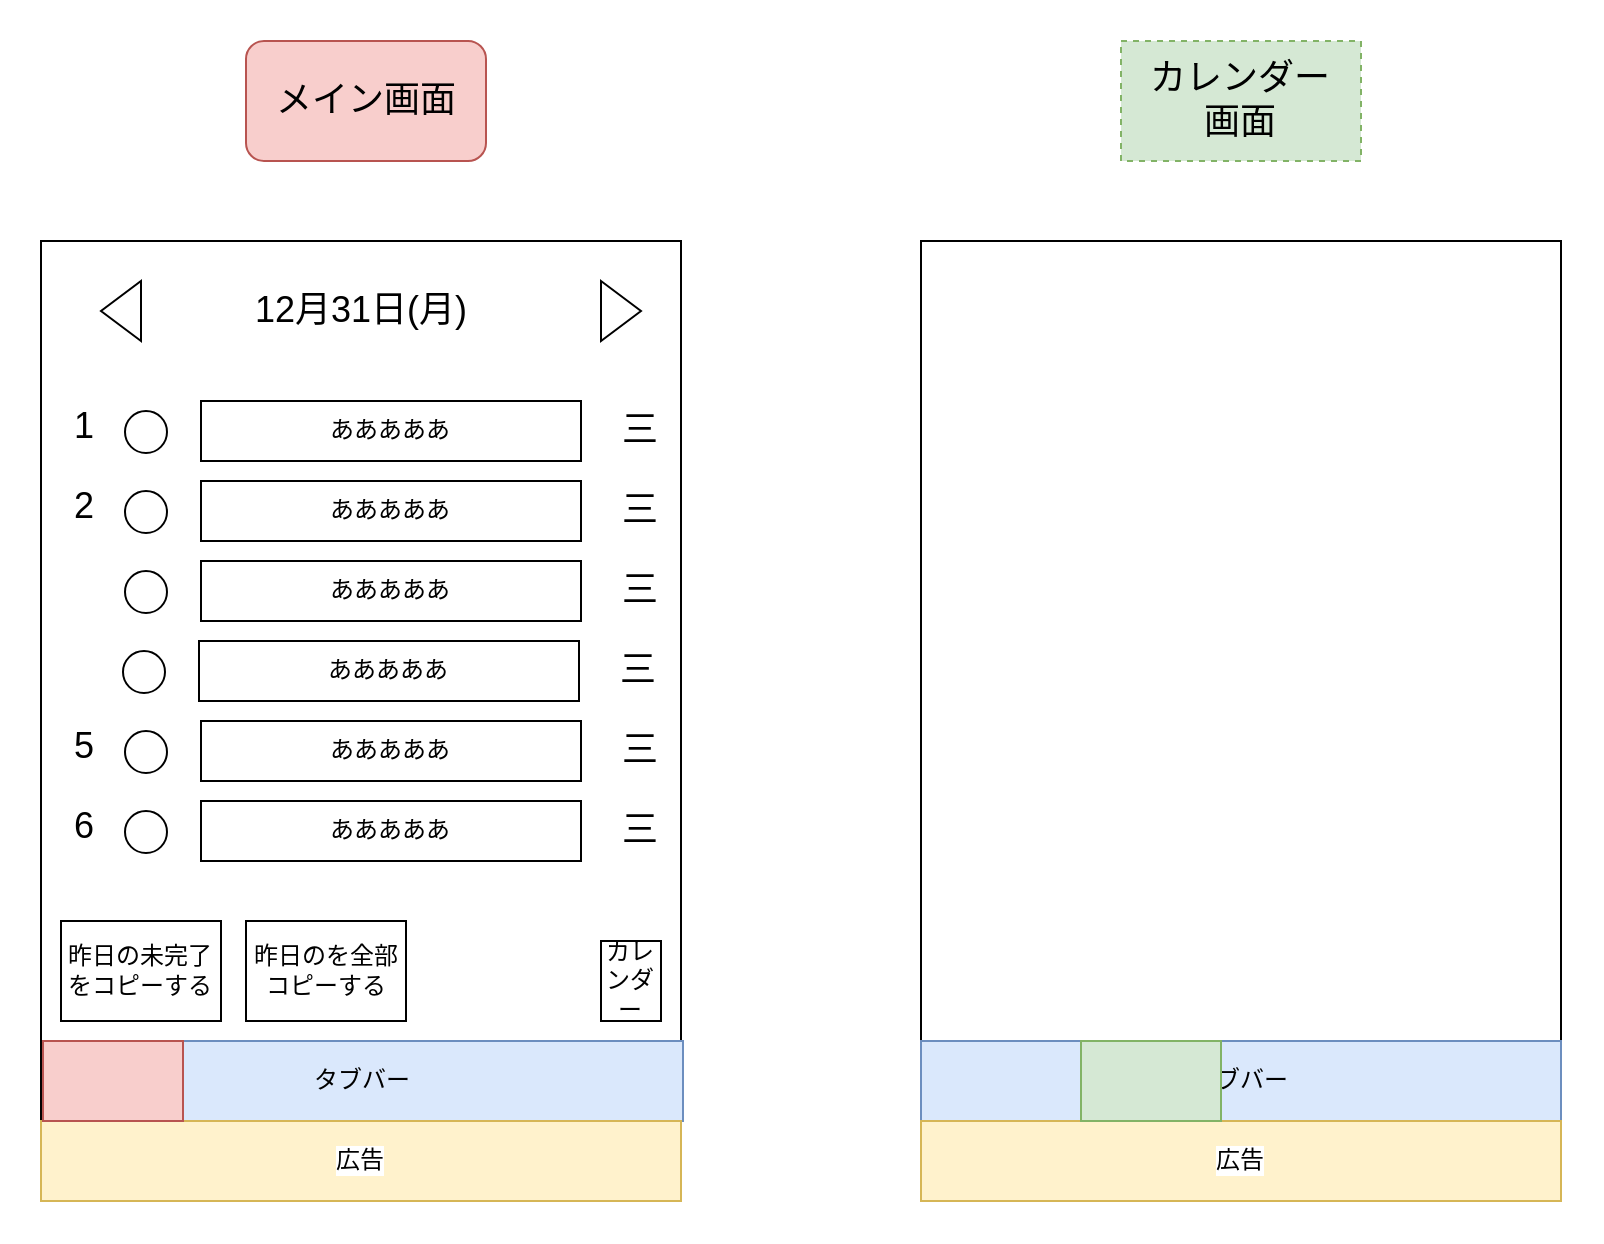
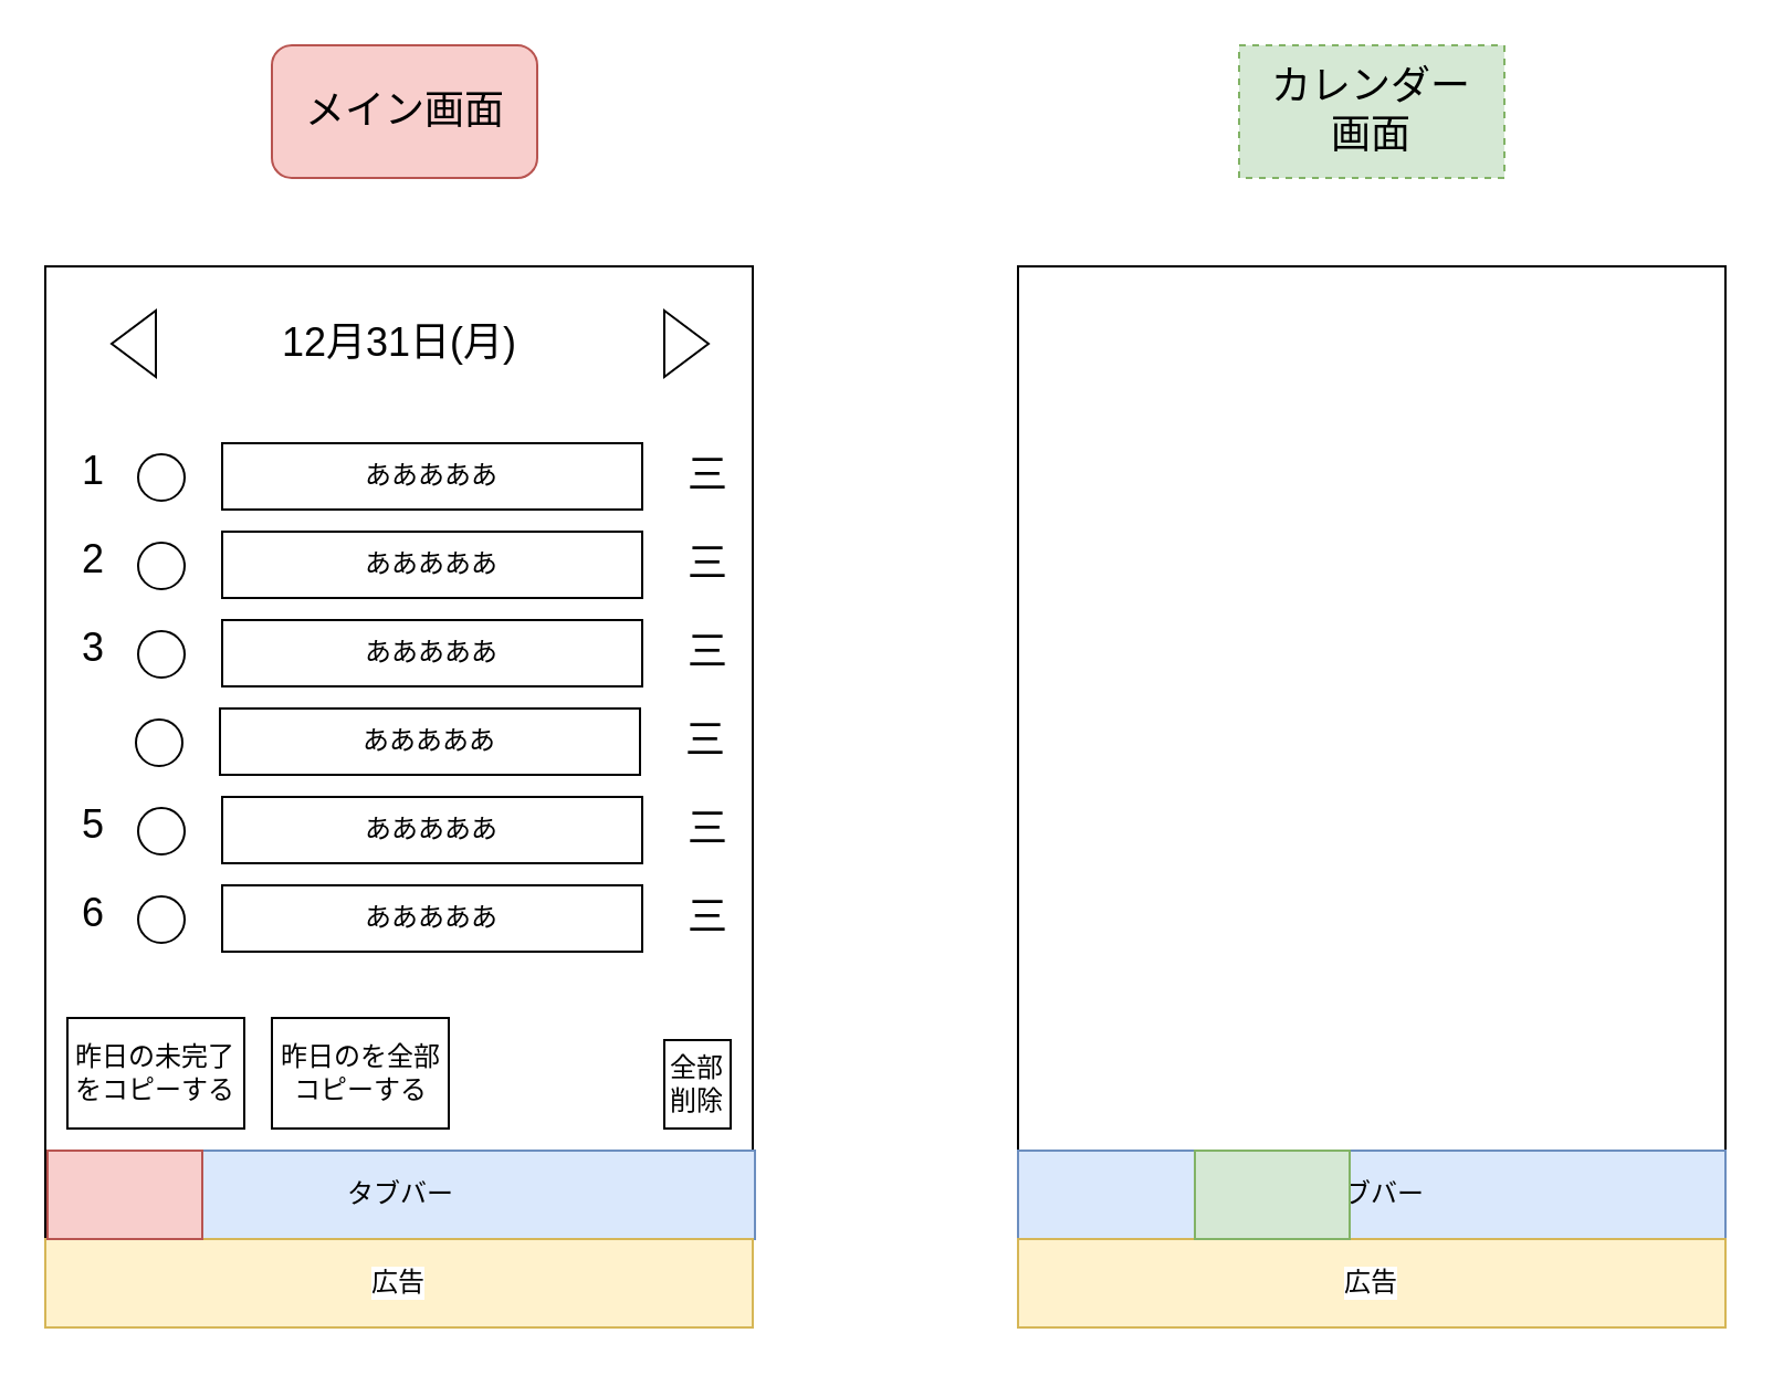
  <mxCell id="0" />
  <mxCell id="1" parent="0" />
  <mxCell id="2" value="" style="rounded=0;whiteSpace=wrap;html=1;" parent="1" vertex="1"><mxGeometry x="20" y="120" width="320" height="480" as="geometry" /></mxCell>
  <mxCell id="3" value="タブバー" style="rounded=0;whiteSpace=wrap;html=1;fillColor=#dae8fc;strokeColor=#6c8ebf;" vertex="1" parent="1"><mxGeometry x="21" y="520" width="320" height="40" as="geometry" /></mxCell>
  <mxCell id="4" value="" style="rounded=0;whiteSpace=wrap;html=1;" vertex="1" parent="1"><mxGeometry x="460" y="120" width="320" height="480" as="geometry" /></mxCell>
  <mxCell id="5" value="タブバー" style="rounded=0;whiteSpace=wrap;html=1;fillColor=#dae8fc;strokeColor=#6c8ebf;" vertex="1" parent="1"><mxGeometry x="460" y="520" width="320" height="40" as="geometry" /></mxCell>
  <mxCell id="6" value="" style="ellipse;whiteSpace=wrap;html=1;aspect=fixed;" vertex="1" parent="1"><mxGeometry x="62" y="205" width="21" height="21" as="geometry" /></mxCell>
  <mxCell id="7" value="1" style="text;html=1;strokeColor=none;fillColor=none;align=center;verticalAlign=middle;whiteSpace=wrap;rounded=0;fontSize=18;" vertex="1" parent="1"><mxGeometry x="22" y="203" width="40" height="20" as="geometry" /></mxCell>
  <mxCell id="8" value="あああああ" style="rounded=0;whiteSpace=wrap;html=1;" vertex="1" parent="1"><mxGeometry x="100" y="200" width="190" height="30" as="geometry" /></mxCell>
  <mxCell id="9" value="12月31日(月)" style="text;html=1;strokeColor=none;fillColor=none;align=center;verticalAlign=middle;whiteSpace=wrap;rounded=0;fontSize=18;" vertex="1" parent="1"><mxGeometry x="122.5" y="140" width="115" height="30" as="geometry" /></mxCell>
  <mxCell id="10" value="" style="triangle;whiteSpace=wrap;html=1;fontSize=18;" vertex="1" parent="1"><mxGeometry x="300" y="140" width="20" height="30" as="geometry" /></mxCell>
  <mxCell id="11" value="" style="triangle;whiteSpace=wrap;html=1;fontSize=18;rotation=-180;" vertex="1" parent="1"><mxGeometry x="50" y="140" width="20" height="30" as="geometry" /></mxCell>
  <mxCell id="12" value="三" style="text;html=1;strokeColor=none;fillColor=none;align=center;verticalAlign=middle;whiteSpace=wrap;rounded=0;fontSize=18;" vertex="1" parent="1"><mxGeometry x="300" y="205" width="40" height="20" as="geometry" /></mxCell>
  <mxCell id="13" value="" style="ellipse;whiteSpace=wrap;html=1;aspect=fixed;" vertex="1" parent="1"><mxGeometry x="62" y="245" width="21" height="21" as="geometry" /></mxCell>
  <mxCell id="14" value="2" style="text;html=1;strokeColor=none;fillColor=none;align=center;verticalAlign=middle;whiteSpace=wrap;rounded=0;fontSize=18;" vertex="1" parent="1"><mxGeometry x="22" y="243" width="40" height="20" as="geometry" /></mxCell>
  <mxCell id="15" value="あああああ" style="rounded=0;whiteSpace=wrap;html=1;" vertex="1" parent="1"><mxGeometry x="100" y="240" width="190" height="30" as="geometry" /></mxCell>
  <mxCell id="16" value="三" style="text;html=1;strokeColor=none;fillColor=none;align=center;verticalAlign=middle;whiteSpace=wrap;rounded=0;fontSize=18;" vertex="1" parent="1"><mxGeometry x="300" y="245" width="40" height="20" as="geometry" /></mxCell>
  <mxCell id="17" value="" style="ellipse;whiteSpace=wrap;html=1;aspect=fixed;" vertex="1" parent="1"><mxGeometry x="62" y="285" width="21" height="21" as="geometry" /></mxCell>
+ <mxCell id="18" value="3" style="text;html=1;strokeColor=none;fillColor=none;align=center;verticalAlign=middle;whiteSpace=wrap;rounded=0;fontSize=18;" vertex="1" parent="1"><mxGeometry x="22" y="283" width="40" height="20" as="geometry" /></mxCell>
  <mxCell id="19" value="あああああ" style="rounded=0;whiteSpace=wrap;html=1;" vertex="1" parent="1"><mxGeometry x="100" y="280" width="190" height="30" as="geometry" /></mxCell>
  <mxCell id="20" value="三" style="text;html=1;strokeColor=none;fillColor=none;align=center;verticalAlign=middle;whiteSpace=wrap;rounded=0;fontSize=18;" vertex="1" parent="1"><mxGeometry x="300" y="285" width="40" height="20" as="geometry" /></mxCell>
  <mxCell id="21" value="" style="ellipse;whiteSpace=wrap;html=1;aspect=fixed;" vertex="1" parent="1"><mxGeometry x="61" y="325" width="21" height="21" as="geometry" /></mxCell>
  <mxCell id="22" value="あああああ" style="rounded=0;whiteSpace=wrap;html=1;" vertex="1" parent="1"><mxGeometry x="99" y="320" width="190" height="30" as="geometry" /></mxCell>
  <mxCell id="23" value="三" style="text;html=1;strokeColor=none;fillColor=none;align=center;verticalAlign=middle;whiteSpace=wrap;rounded=0;fontSize=18;" vertex="1" parent="1"><mxGeometry x="299" y="325" width="40" height="20" as="geometry" /></mxCell>
  <mxCell id="24" value="" style="ellipse;whiteSpace=wrap;html=1;aspect=fixed;" vertex="1" parent="1"><mxGeometry x="62" y="365" width="21" height="21" as="geometry" /></mxCell>
  <mxCell id="25" value="5" style="text;html=1;strokeColor=none;fillColor=none;align=center;verticalAlign=middle;whiteSpace=wrap;rounded=0;fontSize=18;" vertex="1" parent="1"><mxGeometry x="22" y="363" width="40" height="20" as="geometry" /></mxCell>
  <mxCell id="26" value="あああああ" style="rounded=0;whiteSpace=wrap;html=1;" vertex="1" parent="1"><mxGeometry x="100" y="360" width="190" height="30" as="geometry" /></mxCell>
  <mxCell id="27" value="三" style="text;html=1;strokeColor=none;fillColor=none;align=center;verticalAlign=middle;whiteSpace=wrap;rounded=0;fontSize=18;" vertex="1" parent="1"><mxGeometry x="300" y="365" width="40" height="20" as="geometry" /></mxCell>
  <mxCell id="28" value="" style="ellipse;whiteSpace=wrap;html=1;aspect=fixed;" vertex="1" parent="1"><mxGeometry x="62" y="405" width="21" height="21" as="geometry" /></mxCell>
  <mxCell id="29" value="6" style="text;html=1;strokeColor=none;fillColor=none;align=center;verticalAlign=middle;whiteSpace=wrap;rounded=0;fontSize=18;" vertex="1" parent="1"><mxGeometry x="22" y="403" width="40" height="20" as="geometry" /></mxCell>
  <mxCell id="30" value="あああああ" style="rounded=0;whiteSpace=wrap;html=1;" vertex="1" parent="1"><mxGeometry x="100" y="400" width="190" height="30" as="geometry" /></mxCell>
  <mxCell id="31" value="三" style="text;html=1;strokeColor=none;fillColor=none;align=center;verticalAlign=middle;whiteSpace=wrap;rounded=0;fontSize=18;" vertex="1" parent="1"><mxGeometry x="300" y="405" width="40" height="20" as="geometry" /></mxCell>
  <mxCell id="32" value="広告" style="rounded=0;whiteSpace=wrap;html=1;labelBackgroundColor=#ffffff;fillColor=#fff2cc;strokeColor=#d6b656;" vertex="1" parent="1"><mxGeometry x="20" y="560" width="320" height="40" as="geometry" /></mxCell>
  <mxCell id="33" value="昨日の未完了をコピーする" style="rounded=0;whiteSpace=wrap;html=1;" vertex="1" parent="1"><mxGeometry x="30" y="460" width="80" height="50" as="geometry" /></mxCell>
- <mxCell id="34" value="カレンダー" style="rounded=0;whiteSpace=wrap;html=1;" vertex="1" parent="1"><mxGeometry x="300" y="470" width="30" height="40" as="geometry" /></mxCell>
+ <mxCell id="34" value="全部削除" style="rounded=0;whiteSpace=wrap;html=1;" vertex="1" parent="1"><mxGeometry x="300" y="470" width="30" height="40" as="geometry" /></mxCell>
  <mxCell id="35" value="昨日のを全部コピーする" style="rounded=0;whiteSpace=wrap;html=1;" vertex="1" parent="1"><mxGeometry x="122.5" y="460" width="80" height="50" as="geometry" /></mxCell>
  <mxCell id="36" value="メイン画面" style="whiteSpace=wrap;html=1;labelBackgroundColor=none;fontSize=18;fillColor=#f8cecc;strokeColor=#b85450;rounded=1;" vertex="1" parent="1"><mxGeometry x="122.5" y="20" width="120" height="60" as="geometry" /></mxCell>
  <mxCell id="37" value="" style="rounded=0;whiteSpace=wrap;html=1;labelBackgroundColor=none;fontSize=18;fillColor=#f8cecc;strokeColor=#b85450;" vertex="1" parent="1"><mxGeometry x="21" y="520" width="70" height="40" as="geometry" /></mxCell>
  <mxCell id="38" value="広告" style="rounded=0;whiteSpace=wrap;html=1;labelBackgroundColor=#ffffff;fillColor=#fff2cc;strokeColor=#d6b656;" vertex="1" parent="1"><mxGeometry x="460" y="560" width="320" height="40" as="geometry" /></mxCell>
  <mxCell id="39" value="カレンダー&lt;br&gt;画面" style="rounded=0;whiteSpace=wrap;html=1;labelBackgroundColor=none;fontSize=18;fillColor=#d5e8d4;strokeColor=#82b366;dashed=1;" vertex="1" parent="1"><mxGeometry x="560" y="20" width="120" height="60" as="geometry" /></mxCell>
  <mxCell id="40" value="" style="rounded=0;whiteSpace=wrap;html=1;labelBackgroundColor=none;fontSize=18;fillColor=#d5e8d4;strokeColor=#82b366;" vertex="1" parent="1"><mxGeometry x="540" y="520" width="70" height="40" as="geometry" /></mxCell>
